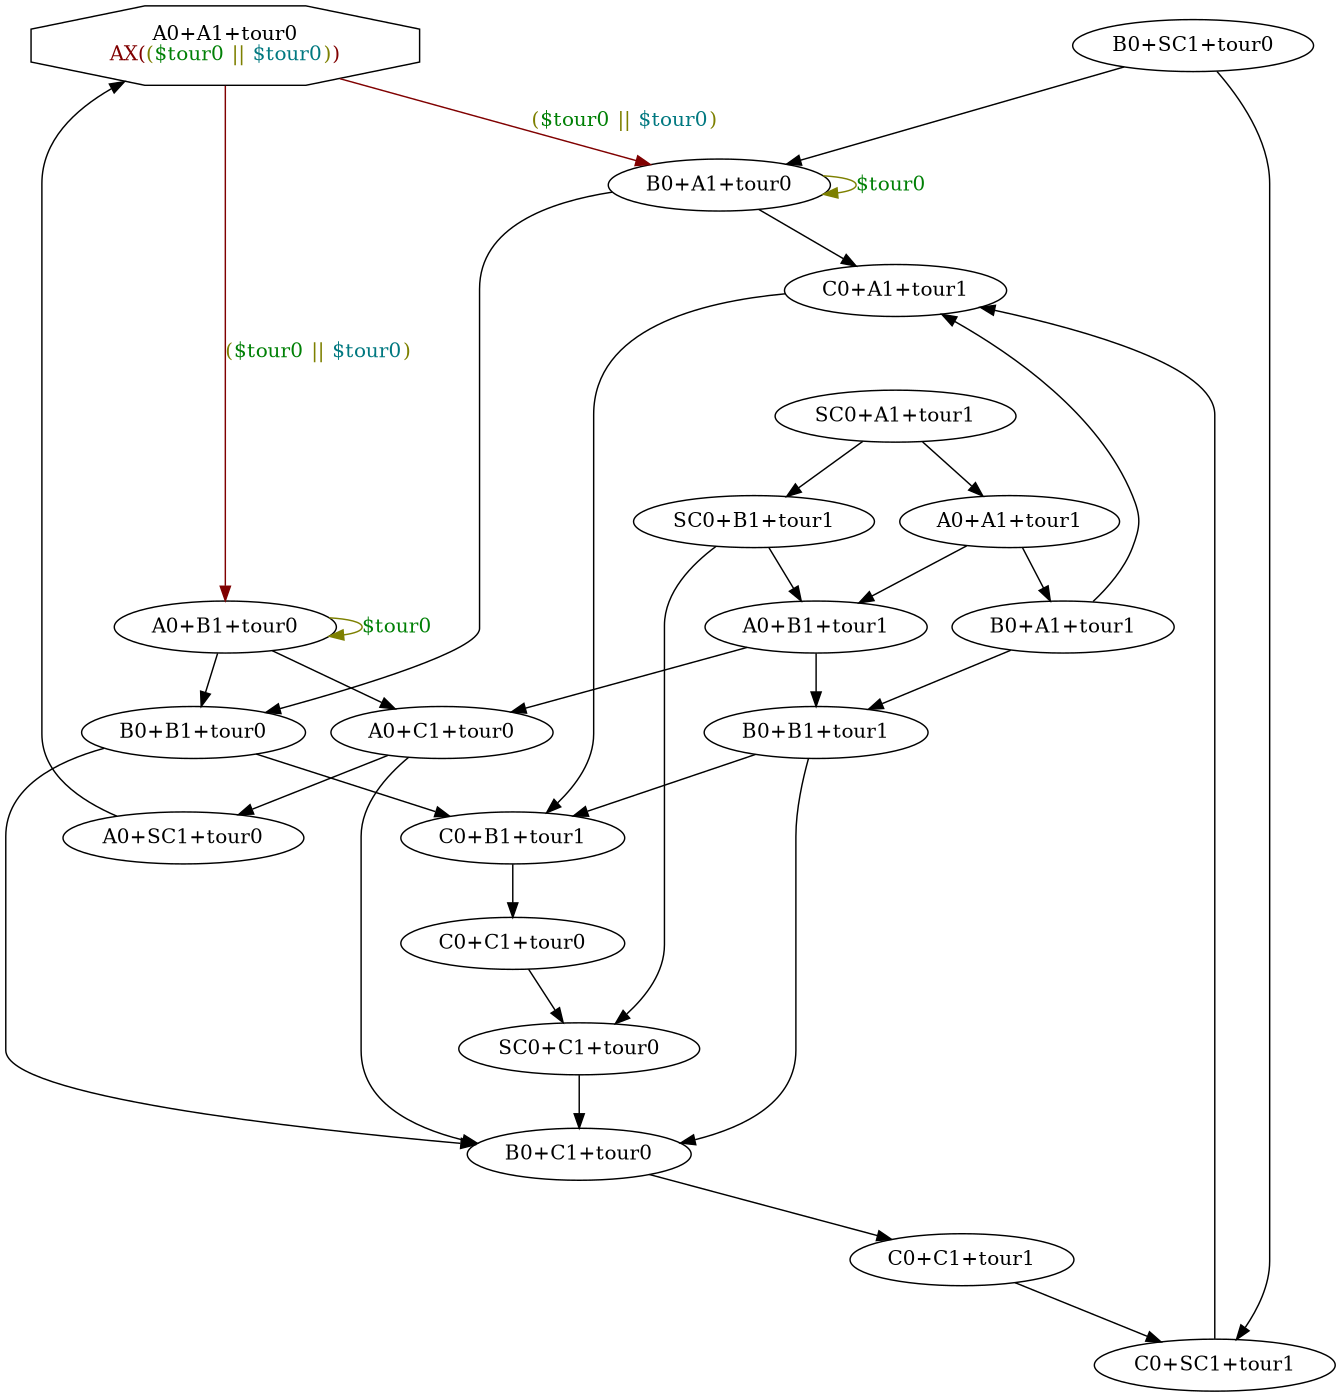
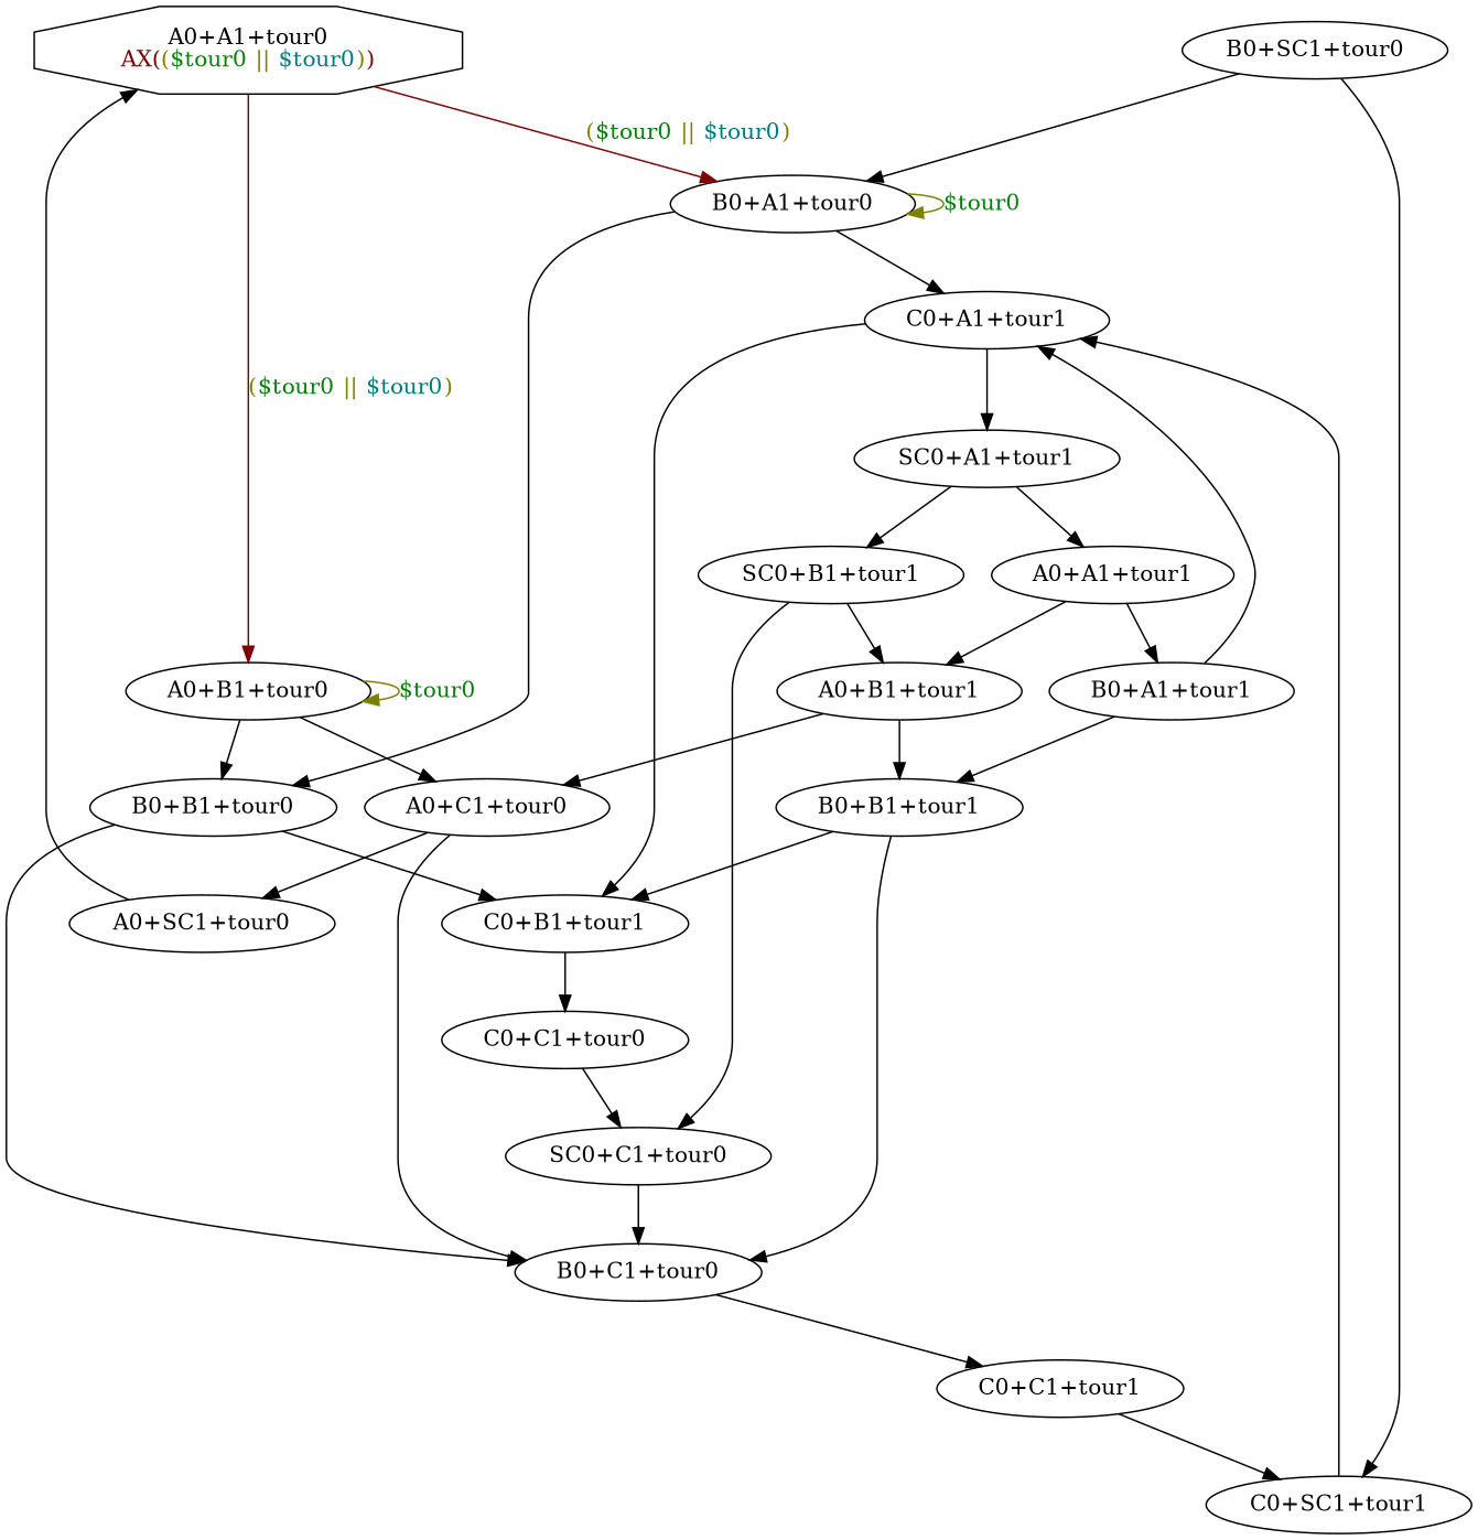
  digraph {
    n1 [label=<A0+A1+tour0<BR/><FONT COLOR="0.0 1 0.5">AX(<FONT COLOR="0.17 1 0.5">(<FONT COLOR="0.34 1 0.5">$tour0</FONT> || <FONT COLOR="0.51 1 0.5">$tour0</FONT>)</FONT>)</FONT>> shape=octagon]
    n2 [label=<B0+A1+tour0>]
    n3 [label=<A0+B1+tour0>]
    n4 [label=<C0+A1+tour1>]
    n5 [label=<B0+B1+tour0>]
    n6 [label=<A0+C1+tour0>]
    n7 [label=<SC0+A1+tour1>]
    n8 [label=<C0+B1+tour1>]
    n9 [label=<B0+C1+tour0>]
    n10 [label=<A0+A1+tour1>]
    n11 [label=<SC0+B1+tour1>]
    n12 [label=<C0+C1+tour0>]
    n13 [label=<B0+A1+tour1>]
    n14 [label=<A0+B1+tour1>]
    n15 [label=<SC0+C1+tour0>]
    n16 [label=<B0+B1+tour1>]
    n17 [label=<C0+C1+tour1>]
    n18 [label=<A0+SC1+tour0>]
    n19 [label=<C0+SC1+tour1>]
    n20 [label=<B0+SC1+tour0>]
    n1 -> n2 [color="0.0 1 0.5" label=<<FONT COLOR="0.17 1 0.5">(<FONT COLOR="0.34 1 0.5">$tour0</FONT> || <FONT COLOR="0.51 1 0.5">$tour0</FONT>)</FONT>>]
    n1 -> n3 [color="0.0 1 0.5" label=<<FONT COLOR="0.17 1 0.5">(<FONT COLOR="0.34 1 0.5">$tour0</FONT> || <FONT COLOR="0.51 1 0.5">$tour0</FONT>)</FONT>>]
    n2 -> n2 [color="0.17 1 0.5" label=<<FONT COLOR="0.34 1 0.5">$tour0</FONT>>]
    n2 -> n4
    n2 -> n5
    n3 -> n3 [color="0.17 1 0.5" label=<<FONT COLOR="0.34 1 0.5">$tour0</FONT>>]
    n3 -> n5
    n3 -> n6
+   n4 -> n7
    n4 -> n8
    n5 -> n8
    n5 -> n9
    n6 -> n9
    n6 -> n18
    n7 -> n10
    n7 -> n11
    n8 -> n12
    n9 -> n17
    n10 -> n13
    n10 -> n14
    n11 -> n14
    n11 -> n15
    n12 -> n15
    n13 -> n4
    n13 -> n16
    n14 -> n6
    n14 -> n16
    n15 -> n9
    n16 -> n8
    n16 -> n9
    n17 -> n19
    n18 -> n1
    n19 -> n4
    n20 -> n2
    n20 -> n19
  }
